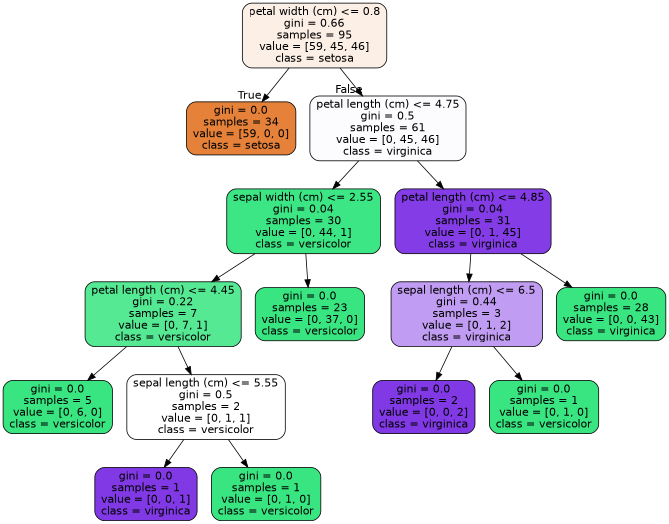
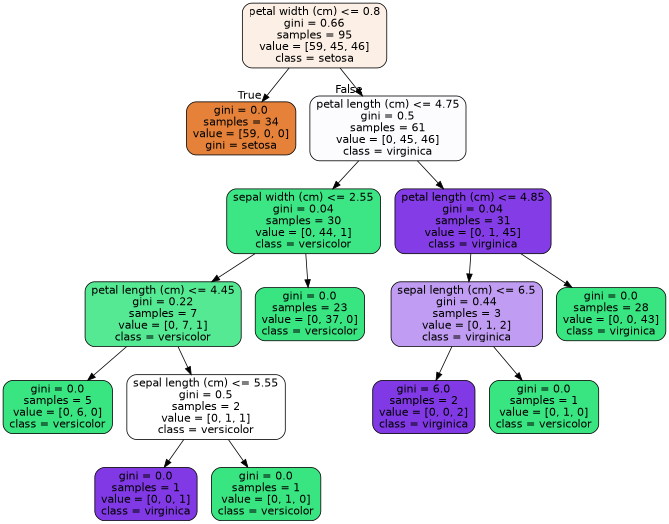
  digraph {
    node [color=black fillcolor="#39e581" fontname=helvetica shape=box style="filled, rounded"]
    edge [fontname=helvetica]
    n1 [fillcolor="#fcefe6" label="petal width (cm) <= 0.8\ngini = 0.66\nsamples = 95\nvalue = [59, 45, 46]\nclass = setosa"]
-   n2 [fillcolor="#e58139" label="gini = 0.0\nsamples = 34\nvalue = [59, 0, 0]\nclass = setosa"]
+   n2 [fillcolor="#e58139" label="gini = 0.0\nsamples = 34\nvalue = [59, 0, 0]\ngini = setosa"]
    n3 [fillcolor="#fcfbfe" label="petal length (cm) <= 4.75\ngini = 0.5\nsamples = 61\nvalue = [0, 45, 46]\nclass = virginica"]
    n4 [fillcolor="#3de684" label="sepal width (cm) <= 2.55\ngini = 0.04\nsamples = 30\nvalue = [0, 44, 1]\nclass = versicolor"]
    n5 [fillcolor="#843de6" label="petal length (cm) <= 4.85\ngini = 0.04\nsamples = 31\nvalue = [0, 1, 45]\nclass = virginica"]
    n6 [fillcolor="#55e993" label="petal length (cm) <= 4.45\ngini = 0.22\nsamples = 7\nvalue = [0, 7, 1]\nclass = versicolor"]
    n7 [label="gini = 0.0\nsamples = 23\nvalue = [0, 37, 0]\nclass = versicolor"]
    n8 [fillcolor="#c09cf2" label="sepal length (cm) <= 6.5\ngini = 0.44\nsamples = 3\nvalue = [0, 1, 2]\nclass = virginica"]
    n9 [label="gini = 0.0\nsamples = 28\nvalue = [0, 0, 43]\nclass = virginica"]
    n10 [label="gini = 0.0\nsamples = 5\nvalue = [0, 6, 0]\nclass = versicolor"]
    n11 [fillcolor="#ffffff" label="sepal length (cm) <= 5.55\ngini = 0.5\nsamples = 2\nvalue = [0, 1, 1]\nclass = versicolor"]
    n12 [fillcolor="#8139e5" label="gini = 0.0\nsamples = 1\nvalue = [0, 0, 1]\nclass = virginica"]
    n13 [label="gini = 0.0\nsamples = 1\nvalue = [0, 1, 0]\nclass = versicolor"]
-   n14 [fillcolor="#8139e5" label="gini = 0.0\nsamples = 2\nvalue = [0, 0, 2]\nclass = virginica"]
+   n14 [fillcolor="#8139e5" label="gini = 6.0\nsamples = 2\nvalue = [0, 0, 2]\nclass = virginica"]
    n15 [label="gini = 0.0\nsamples = 1\nvalue = [0, 1, 0]\nclass = versicolor"]
    n1 -> n2 [headlabel=True labelangle=45 labeldistance=2.5]
    n1 -> n3 [headlabel=False labelangle=-45 labeldistance=2.5]
    n3 -> n4
    n3 -> n5
    n4 -> n6
    n4 -> n7
    n5 -> n8
    n5 -> n9
    n6 -> n10
    n6 -> n11
    n8 -> n14
    n8 -> n15
    n11 -> n12
    n11 -> n13
  }
